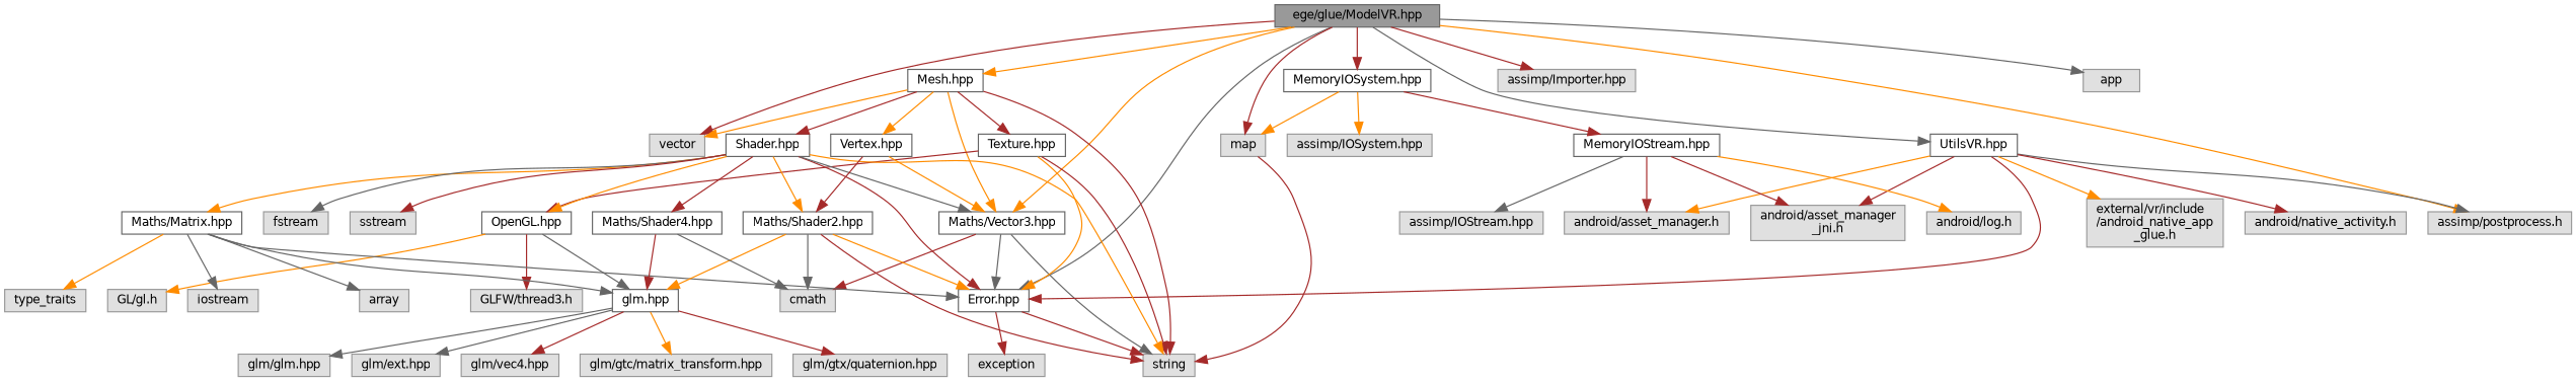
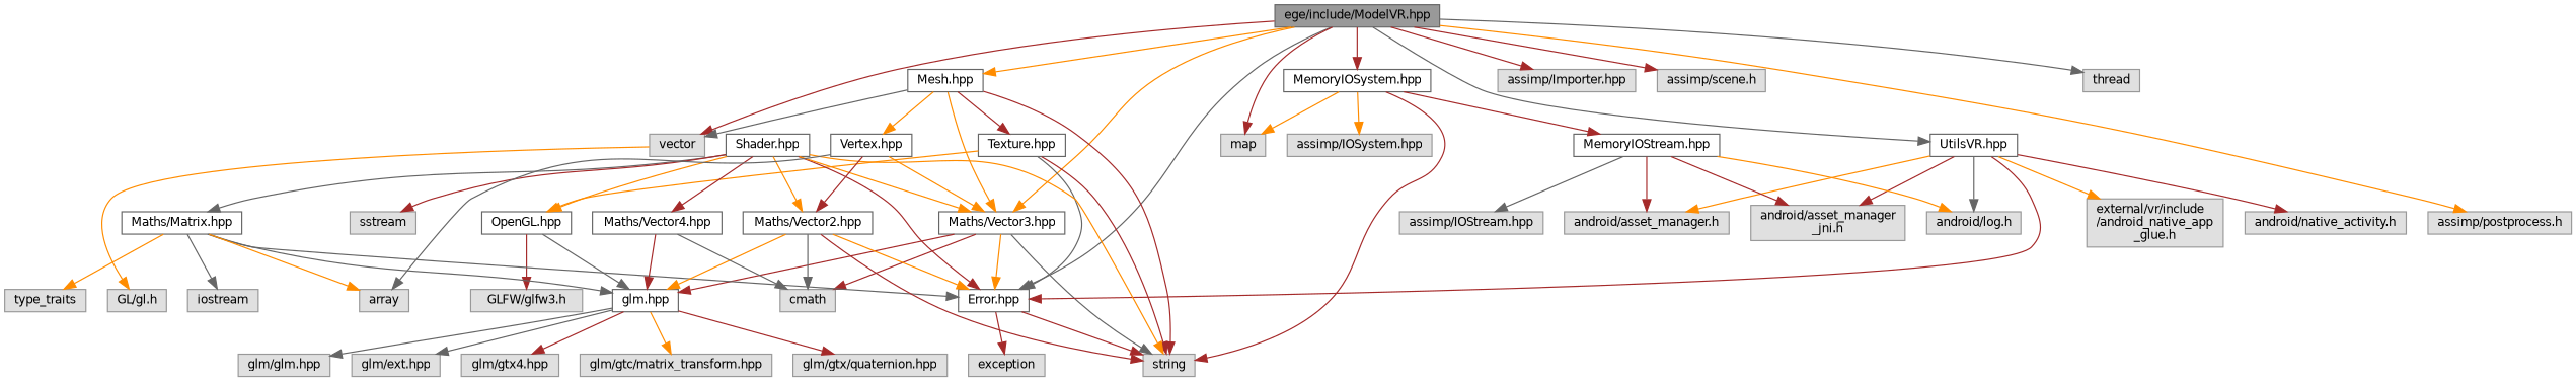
  digraph {
    node [color=grey60 fillcolor="#E0E0E0" fontname=Helvetica fontsize=10 shape=box style=filled]
    edge [color=brown fontname=Helvetica fontsize=10 labelfontname=Helvetica labelfontsize=10 style=solid]
-   n1 [color=gray40 fillcolor=grey60 fontcolor=black height=0.2 label="ege/glue/ModelVR.hpp" width=0.4]
+   n1 [color=gray40 fillcolor=grey60 fontcolor=black height=0.2 label="ege/include/ModelVR.hpp" width=0.4]
    n2 [color=grey40 fillcolor=white height=0.2 label="Error.hpp" width=0.4]
    n3 [color=grey40 fillcolor=white height=0.2 label="Mesh.hpp" width=0.4]
    n4 [color=grey40 fillcolor=white height=0.2 label="Maths/Vector3.hpp" width=0.4]
    n5 [height=0.2 label=vector width=0.4]
    n6 [color=grey40 fillcolor=white height=0.2 label="MemoryIOSystem.hpp" width=0.4]
    n7 [height=0.2 label=map width=0.4]
    n8 [color=grey40 fillcolor=white height=0.2 label="UtilsVR.hpp" width=0.4]
    n9 [height=0.2 label="assimp/Importer.hpp" width=0.4]
+   n10 [height=0.2 label="assimp/scene.h" width=0.4]
    n11 [height=0.2 label="assimp/postprocess.h" width=0.4]
-   n12 [height=0.2 label=app width=0.4]
+   n12 [height=0.2 label=thread width=0.4]
    n13 [height=0.2 label=exception width=0.4]
    n14 [height=0.2 label=string width=0.4]
    n15 [color=grey40 fillcolor=white height=0.2 label="Texture.hpp" width=0.4]
    n16 [color=grey40 fillcolor=white height=0.2 label="Shader.hpp" width=0.4]
    n17 [color=grey40 fillcolor=white height=0.2 label="Vertex.hpp" width=0.4]
    n18 [color=grey40 fillcolor=white height=0.2 label="glm.hpp" width=0.4]
    n19 [height=0.2 label=cmath width=0.4]
    n20 [color=grey40 fillcolor=white height=0.2 label="MemoryIOStream.hpp" width=0.4]
    n21 [height=0.2 label="assimp/IOSystem.hpp" width=0.4]
    n22 [height=0.2 label="android/asset_manager.h" width=0.4]
    n23 [height=0.2 label="android/asset_manager\l_jni.h" width=0.4]
    n24 [height=0.2 label="android/log.h" width=0.4]
    n25 [height=0.2 label="external/vr/include\l/android_native_app\l_glue.h" width=0.4]
    n26 [height=0.2 label="android/native_activity.h" width=0.4]
    n27 [color=grey40 fillcolor=white height=0.2 label="OpenGL.hpp" width=0.4]
    n28 [color=grey40 fillcolor=white height=0.2 label="Maths/Matrix.hpp" width=0.4]
-   n29 [color=grey40 fillcolor=white height=0.2 label="Maths/Shader2.hpp" width=0.4]
-   n30 [color=grey40 fillcolor=white height=0.2 label="Maths/Shader4.hpp" width=0.4]
-   n31 [height=0.2 label=fstream width=0.4]
+   n29 [color=grey40 fillcolor=white height=0.2 label="Maths/Vector2.hpp" width=0.4]
+   n30 [color=grey40 fillcolor=white height=0.2 label="Maths/Vector4.hpp" width=0.4]
    n32 [height=0.2 label=sstream width=0.4]
    n33 [height=0.2 label=array width=0.4]
    n34 [height=0.2 label="glm/glm.hpp" width=0.4]
    n35 [height=0.2 label="glm/ext.hpp" width=0.4]
-   n36 [height=0.2 label="glm/vec4.hpp" width=0.4]
+   n36 [height=0.2 label="glm/gtx4.hpp" width=0.4]
    n37 [height=0.2 label="glm/gtc/matrix_transform.hpp" width=0.4]
    n38 [height=0.2 label="glm/gtx/quaternion.hpp" width=0.4]
    n39 [height=0.2 label="GL/gl.h" width=0.4]
-   n40 [height=0.2 label="GLFW/thread3.h" width=0.4]
+   n40 [height=0.2 label="GLFW/glfw3.h" width=0.4]
    n41 [height=0.2 label=iostream width=0.4]
    n42 [height=0.2 label=type_traits width=0.4]
    n43 [height=0.2 label="assimp/IOStream.hpp" width=0.4]
    n1 -> n2 [color=gray40]
    n1 -> n3 [color=darkorange]
    n1 -> n4 [color=darkorange]
    n1 -> n5
    n1 -> n6
    n1 -> n7
    n1 -> n8 [color=gray40]
    n1 -> n9
+   n1 -> n10
    n1 -> n11 [color=darkorange]
    n1 -> n12 [color=gray40]
    n2 -> n13
    n2 -> n14
    n3 -> n4 [color=darkorange]
-   n3 -> n5 [color=darkorange]
+   n3 -> n5 [color=gray40]
    n3 -> n14
    n3 -> n15
-   n3 -> n16
    n3 -> n17 [color=darkorange]
-   n4 -> n2 [color=gray40]
+   n4 -> n2 [color=darkorange]
    n4 -> n14 [color=gray40]
+   n4 -> n18
    n4 -> n19
    n6 -> n7 [color=darkorange]
-   n7 -> n14
+   n6 -> n14
    n6 -> n20
    n6 -> n21 [color=darkorange]
    n8 -> n2
    n8 -> n22 [color=darkorange]
    n8 -> n23
-   n8 -> n11 [color=gray40]
+   n8 -> n24 [color=gray40]
    n8 -> n25 [color=darkorange]
    n8 -> n26
-   n15 -> n2 [color=darkorange]
+   n15 -> n2 [color=gray40]
    n15 -> n14
-   n15 -> n27
+   n15 -> n27 [color=darkorange]
    n16 -> n2
-   n16 -> n4 [color=gray40]
+   n16 -> n4 [color=darkorange]
    n16 -> n14 [color=darkorange]
    n16 -> n27 [color=darkorange]
-   n16 -> n28 [color=darkorange]
+   n16 -> n28 [color=gray40]
    n16 -> n29 [color=darkorange]
    n16 -> n30
-   n16 -> n31 [color=gray40]
    n16 -> n32
    n17 -> n4 [color=darkorange]
    n17 -> n29
+   n17 -> n33 [color=gray40]
    n18 -> n34 [color=gray40]
    n18 -> n35 [color=gray40]
    n18 -> n36
    n18 -> n37 [color=darkorange]
    n18 -> n38
    n20 -> n22
    n20 -> n23
    n20 -> n24 [color=darkorange]
    n20 -> n43 [color=gray40]
    n27 -> n18 [color=gray40]
-   n27 -> n39 [color=darkorange]
+   n5 -> n39 [color=darkorange]
    n27 -> n40
    n28 -> n2 [color=gray40]
    n28 -> n18 [color=gray40]
-   n28 -> n33 [color=gray40]
+   n28 -> n33 [color=darkorange]
    n28 -> n41 [color=gray40]
    n28 -> n42 [color=darkorange]
    n29 -> n2 [color=darkorange]
    n29 -> n14
    n29 -> n18 [color=darkorange]
    n29 -> n19 [color=gray40]
    n30 -> n18
    n30 -> n19 [color=gray40]
  }
